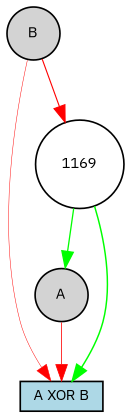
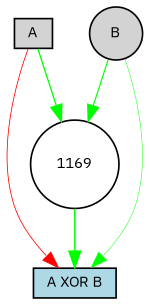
  digraph {
    fontname="IBM Plex Sans"
    node [fillcolor=lightgray fontname="IBM Plex Sans" fontsize=9 shape=box style=filled]
    edge [color=green fontname="IBM Plex Sans" style=solid]
-   A [height=0.2 shape=circle width=0.2]
+   A [height=0.2 width=0.2]
    "A XOR B" [fillcolor=lightblue height=0.2 width=0.2]
    1169 [fillcolor=white height=0.2 shape=circle width=0.2]
    B [height=0.2 shape=circle width=0.2]
    A -> "A XOR B" [color=red penwidth=0.47818946430197384]
-   1169 -> A [penwidth=0.7812341919128379]
+   A -> 1169 [penwidth=0.7812341919128379]
    1169 -> "A XOR B" [penwidth=0.8891127987259411]
-   B -> "A XOR B" [color=red penwidth=0.28087288068952265]
-   B -> 1169 [color=red penwidth=0.6749743761397258]
+   B -> "A XOR B" [penwidth=0.28087288068952265]
+   B -> 1169 [penwidth=0.6749743761397258]
  }
